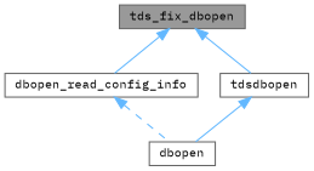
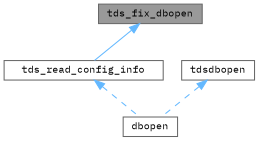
  digraph {
    fontname="IBM Plex Mono"
    rankdir=TB
    node [color=grey40 fillcolor=white fontname="IBM Plex Mono" fontsize=10 shape=box style=filled]
    edge [color=steelblue1 dir=back fontname="IBM Plex Mono" fontsize=10 labelfontname=Helvetica labelfontsize=10 style=solid]
    n1 [color=gray40 fillcolor=grey60 fontcolor=black height=0.2 label=tds_fix_dbopen width=0.4]
-   n2 [height=0.2 label=dbopen_read_config_info width=0.4]
+   n2 [height=0.2 label=tds_read_config_info width=0.4]
    n3 [height=0.2 label=tdsdbopen width=0.4]
    n4 [height=0.2 label=dbopen width=0.4]
    n1 -> n2
-   n1 -> n3
    n2 -> n4 [style=dashed]
-   n3 -> n4
+   n3 -> n4 [style=dashed]
  }
